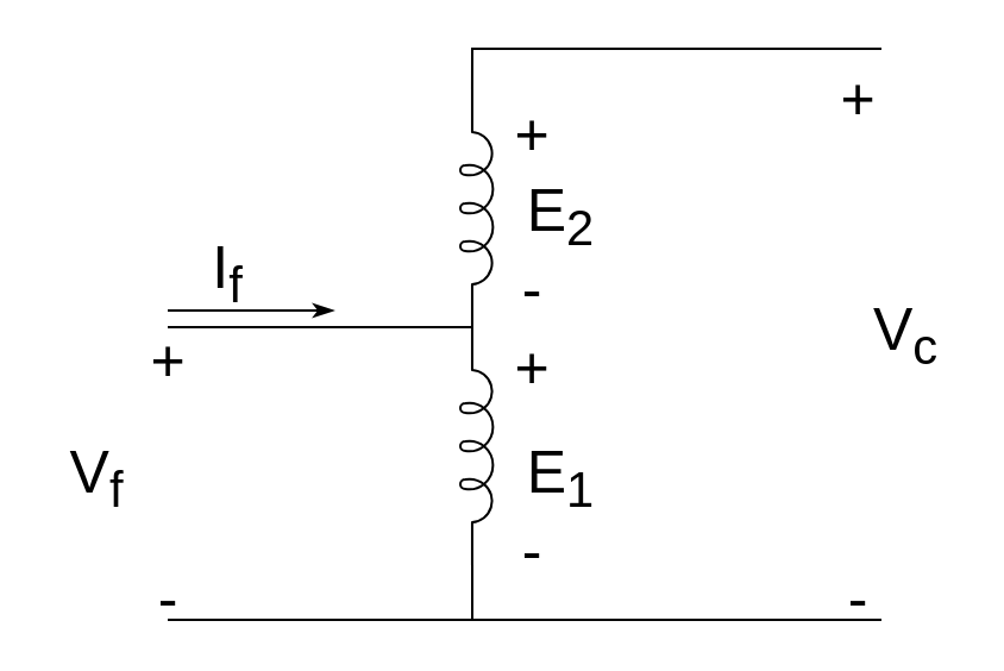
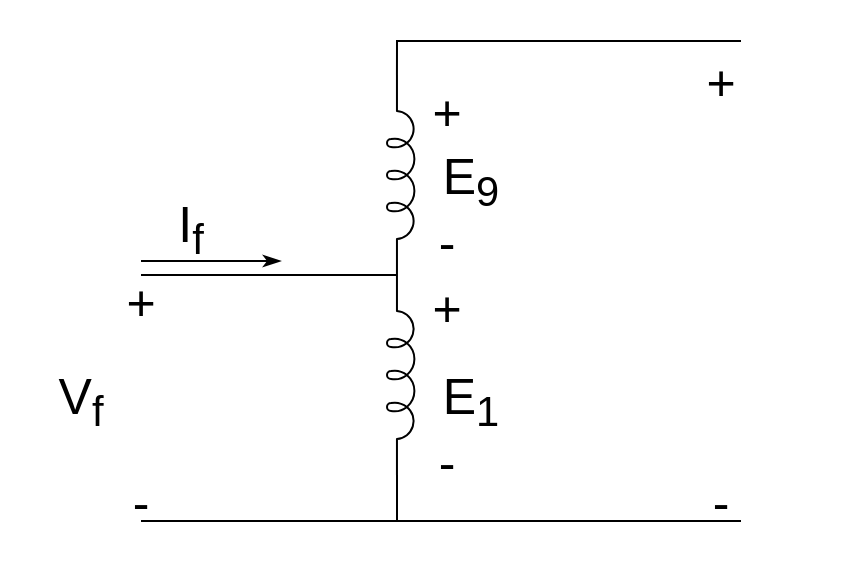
  <mxCell id="0" />
  <mxCell id="1" parent="0" />
  <mxCell id="2" style="edgeStyle=orthogonalEdgeStyle;rounded=0;orthogonalLoop=1;jettySize=auto;html=1;endArrow=none;endFill=0;" edge="1" parent="1"><mxGeometry relative="1" as="geometry"><mxPoint x="198" y="260" as="targetPoint" /><mxPoint x="197.995" y="237" as="sourcePoint" /></mxGeometry></mxCell>
  <mxCell id="3" value="" style="pointerEvents=1;verticalLabelPosition=bottom;shadow=0;dashed=0;align=center;html=1;verticalAlign=top;shape=mxgraph.electrical.inductors.inductor_5;rotation=90;" vertex="1" parent="1"><mxGeometry x="150" y="180" width="100" height="14" as="geometry" /></mxCell>
  <mxCell id="4" style="edgeStyle=orthogonalEdgeStyle;rounded=0;orthogonalLoop=1;jettySize=auto;html=1;exitX=1;exitY=0.645;exitDx=0;exitDy=0;exitPerimeter=0;entryX=0;entryY=0.645;entryDx=0;entryDy=0;entryPerimeter=0;endArrow=none;endFill=0;" edge="1" parent="1" source="7" target="3"><mxGeometry relative="1" as="geometry" /></mxCell>
  <mxCell id="5" style="edgeStyle=orthogonalEdgeStyle;rounded=0;orthogonalLoop=1;jettySize=auto;html=1;exitX=1;exitY=0.645;exitDx=0;exitDy=0;exitPerimeter=0;endArrow=none;endFill=0;" edge="1" parent="1" source="7"><mxGeometry relative="1" as="geometry"><mxPoint x="70" y="137" as="targetPoint" /><Array as="points"><mxPoint x="70" y="137" /></Array></mxGeometry></mxCell>
  <mxCell id="6" style="edgeStyle=orthogonalEdgeStyle;rounded=0;orthogonalLoop=1;jettySize=auto;html=1;exitX=0;exitY=0.645;exitDx=0;exitDy=0;exitPerimeter=0;endArrow=none;endFill=0;" edge="1" parent="1" source="7"><mxGeometry relative="1" as="geometry"><mxPoint x="370" y="20" as="targetPoint" /><Array as="points"><mxPoint x="198" y="20" /></Array></mxGeometry></mxCell>
  <mxCell id="7" value="" style="pointerEvents=1;verticalLabelPosition=bottom;shadow=0;dashed=0;align=center;html=1;verticalAlign=top;shape=mxgraph.electrical.inductors.inductor_5;rotation=90;" vertex="1" parent="1"><mxGeometry x="150" y="80" width="100" height="14" as="geometry" /></mxCell>
  <mxCell id="8" style="edgeStyle=orthogonalEdgeStyle;rounded=0;orthogonalLoop=1;jettySize=auto;html=1;endArrow=none;endFill=0;" edge="1" parent="1"><mxGeometry relative="1" as="geometry"><mxPoint x="70" y="260" as="targetPoint" /><mxPoint x="370" y="260" as="sourcePoint" /><Array as="points"><mxPoint x="70" y="260" /></Array></mxGeometry></mxCell>
  <mxCell id="9" value="&lt;font style=&quot;font-size: 25px;&quot;&gt;+&lt;/font&gt;" style="text;html=1;align=center;verticalAlign=middle;resizable=0;points=[];autosize=1;strokeColor=none;fillColor=none;" vertex="1" parent="1"><mxGeometry x="345" y="30" width="30" height="20" as="geometry" /></mxCell>
  <mxCell id="10" value="&lt;font style=&quot;font-size: 25px;&quot;&gt;-&lt;/font&gt;" style="text;html=1;align=center;verticalAlign=middle;resizable=0;points=[];autosize=1;strokeColor=none;fillColor=none;" vertex="1" parent="1"><mxGeometry x="350" y="240" width="20" height="20" as="geometry" /></mxCell>
  <mxCell id="11" value="&lt;font style=&quot;font-size: 25px;&quot;&gt;-&lt;/font&gt;" style="text;html=1;align=center;verticalAlign=middle;resizable=0;points=[];autosize=1;strokeColor=none;fillColor=none;" vertex="1" parent="1"><mxGeometry x="213" y="220" width="20" height="20" as="geometry" /></mxCell>
  <mxCell id="12" value="&lt;font style=&quot;font-size: 25px;&quot;&gt;-&lt;/font&gt;" style="text;html=1;align=center;verticalAlign=middle;resizable=0;points=[];autosize=1;strokeColor=none;fillColor=none;" vertex="1" parent="1"><mxGeometry x="213" y="110" width="20" height="20" as="geometry" /></mxCell>
  <mxCell id="13" value="&lt;font style=&quot;font-size: 25px;&quot;&gt;-&lt;/font&gt;" style="text;html=1;align=center;verticalAlign=middle;resizable=0;points=[];autosize=1;strokeColor=none;fillColor=none;" vertex="1" parent="1"><mxGeometry x="60" y="240" width="20" height="20" as="geometry" /></mxCell>
  <mxCell id="14" value="&lt;font style=&quot;font-size: 25px;&quot;&gt;+&lt;/font&gt;" style="text;html=1;align=center;verticalAlign=middle;resizable=0;points=[];autosize=1;strokeColor=none;fillColor=none;" vertex="1" parent="1"><mxGeometry x="208" y="45" width="30" height="20" as="geometry" /></mxCell>
  <mxCell id="15" value="&lt;font style=&quot;font-size: 25px;&quot;&gt;+&lt;/font&gt;" style="text;html=1;align=center;verticalAlign=middle;resizable=0;points=[];autosize=1;strokeColor=none;fillColor=none;" vertex="1" parent="1"><mxGeometry x="208" y="143" width="30" height="20" as="geometry" /></mxCell>
  <mxCell id="16" value="&lt;font style=&quot;font-size: 25px;&quot;&gt;+&lt;/font&gt;" style="text;html=1;align=center;verticalAlign=middle;resizable=0;points=[];autosize=1;strokeColor=none;fillColor=none;" vertex="1" parent="1"><mxGeometry x="55" y="140" width="30" height="20" as="geometry" /></mxCell>
  <mxCell id="17" value="" style="endArrow=classicThin;html=1;rounded=0;fontSize=25;endFill=1;" edge="1" parent="1"><mxGeometry width="50" height="50" relative="1" as="geometry"><mxPoint x="70" y="130" as="sourcePoint" /><mxPoint x="140" y="130" as="targetPoint" /></mxGeometry></mxCell>
  <mxCell id="18" value="I&lt;sub&gt;f&lt;/sub&gt;" style="text;html=1;align=center;verticalAlign=middle;resizable=0;points=[];autosize=1;strokeColor=none;fillColor=none;fontSize=25;" vertex="1" parent="1"><mxGeometry x="80" y="94" width="30" height="40" as="geometry" /></mxCell>
  <mxCell id="19" value="V&lt;sub&gt;f&lt;/sub&gt;" style="text;html=1;align=center;verticalAlign=middle;resizable=0;points=[];autosize=1;strokeColor=none;fillColor=none;fontSize=25;" vertex="1" parent="1"><mxGeometry x="20" y="180" width="40" height="40" as="geometry" /></mxCell>
- <mxCell id="20" value="V&lt;sub&gt;c&lt;/sub&gt;" style="text;html=1;align=center;verticalAlign=middle;resizable=0;points=[];autosize=1;strokeColor=none;fillColor=none;fontSize=25;" vertex="1" parent="1"><mxGeometry x="360" y="120" width="40" height="40" as="geometry" /></mxCell>
- <mxCell id="21" value="E&lt;sub&gt;2&lt;/sub&gt;" style="text;html=1;align=center;verticalAlign=middle;resizable=0;points=[];autosize=1;strokeColor=none;fillColor=none;fontSize=25;" vertex="1" parent="1"><mxGeometry x="215" y="70" width="40" height="40" as="geometry" /></mxCell>
+ <mxCell id="21" value="E&lt;sub&gt;9&lt;/sub&gt;" style="text;html=1;align=center;verticalAlign=middle;resizable=0;points=[];autosize=1;strokeColor=none;fillColor=none;fontSize=25;" vertex="1" parent="1"><mxGeometry x="215" y="70" width="40" height="40" as="geometry" /></mxCell>
  <mxCell id="22" value="E&lt;sub&gt;1&lt;/sub&gt;" style="text;html=1;align=center;verticalAlign=middle;resizable=0;points=[];autosize=1;strokeColor=none;fillColor=none;fontSize=25;" vertex="1" parent="1"><mxGeometry x="215" y="180" width="40" height="40" as="geometry" /></mxCell>
